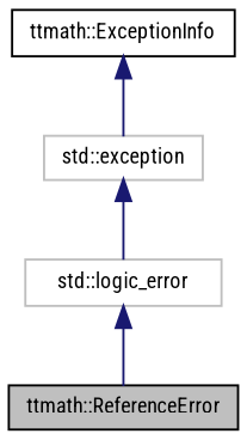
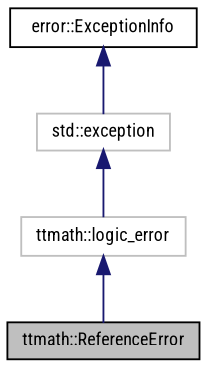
  digraph {
    fontname="Roboto Condensed"
    node [color=black fillcolor=white fontname="Roboto Condensed" fontsize=10 shape=record style=filled]
    edge [color=midnightblue dir=back fontname="Roboto Condensed" fontsize=10 labelfontname=Helvetica labelfontsize=10 style=solid]
    n1 [fillcolor=grey75 fontcolor=black height=0.2 label="ttmath::ReferenceError" width=0.4]
-   n2 [color=grey75 height=0.2 label="std::logic_error" width=0.4]
+   n2 [color=grey75 height=0.2 label="ttmath::logic_error" width=0.4]
    n3 [color=grey75 height=0.2 label="std::exception" width=0.4]
-   n4 [height=0.2 label="ttmath::ExceptionInfo" width=0.4]
+   n4 [height=0.2 label="error::ExceptionInfo" width=0.4]
    n2 -> n1
    n3 -> n2
    n4 -> n3
  }
